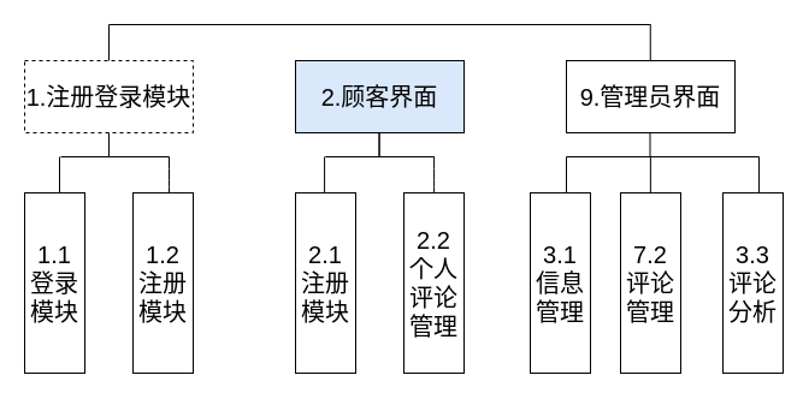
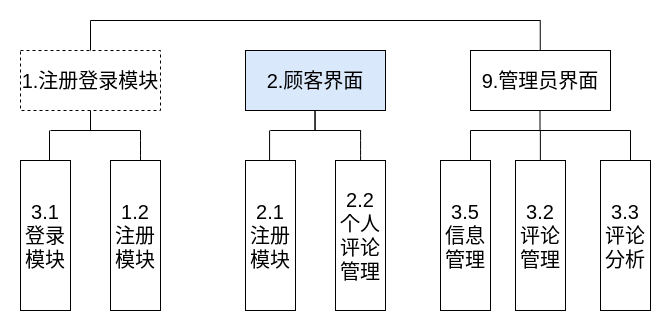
  <mxCell id="0" />
  <mxCell id="1" parent="0" />
  <mxCell id="2" value="&lt;font style=&quot;font-size: 20px&quot;&gt;1.注册登录模块&lt;/font&gt;" style="rounded=0;whiteSpace=wrap;html=1;dashed=1;" vertex="1" parent="1"><mxGeometry x="20" y="50" width="140" height="60" as="geometry" /></mxCell>
  <mxCell id="3" value="&lt;font style=&quot;font-size: 20px&quot;&gt;2.顾客界面&lt;/font&gt;" style="rounded=0;whiteSpace=wrap;html=1;fillColor=#dae8fc;" vertex="1" parent="1"><mxGeometry x="245" y="50" width="140" height="60" as="geometry" /></mxCell>
  <mxCell id="4" value="&lt;font style=&quot;font-size: 20px&quot;&gt;9.管理员界面&lt;/font&gt;" style="rounded=0;whiteSpace=wrap;html=1;" vertex="1" parent="1"><mxGeometry x="470" y="50" width="140" height="60" as="geometry" /></mxCell>
  <mxCell id="5" value="" style="endArrow=none;html=1;" edge="1" parent="1"><mxGeometry width="50" height="50" relative="1" as="geometry"><mxPoint x="90" y="20" as="sourcePoint" /><mxPoint x="540" y="20" as="targetPoint" /></mxGeometry></mxCell>
  <mxCell id="6" value="" style="endArrow=none;html=1;" edge="1" parent="1" target="2"><mxGeometry width="50" height="50" relative="1" as="geometry"><mxPoint x="90" y="20" as="sourcePoint" /><mxPoint x="220" y="30" as="targetPoint" /></mxGeometry></mxCell>
  <mxCell id="7" value="" style="endArrow=none;html=1;" edge="1" parent="1"><mxGeometry width="50" height="50" relative="1" as="geometry"><mxPoint x="539.76" y="20" as="sourcePoint" /><mxPoint x="539.76" y="50" as="targetPoint" /></mxGeometry></mxCell>
- <mxCell id="8" value="&lt;font style=&quot;font-size: 20px&quot;&gt;1.1 登录模块&lt;/font&gt;" style="rounded=0;whiteSpace=wrap;html=1;" vertex="1" parent="1"><mxGeometry x="20" y="160" width="50" height="150" as="geometry" /></mxCell>
+ <mxCell id="8" value="&lt;font style=&quot;font-size: 20px&quot;&gt;3.1 登录模块&lt;/font&gt;" style="rounded=0;whiteSpace=wrap;html=1;" vertex="1" parent="1"><mxGeometry x="20" y="160" width="50" height="150" as="geometry" /></mxCell>
  <mxCell id="9" value="&lt;font style=&quot;font-size: 20px&quot;&gt;1.2 注册模块&lt;/font&gt;" style="rounded=0;whiteSpace=wrap;html=1;" vertex="1" parent="1"><mxGeometry x="110" y="160" width="50" height="150" as="geometry" /></mxCell>
  <mxCell id="10" value="" style="endArrow=none;html=1;" edge="1" parent="1" source="2"><mxGeometry width="50" height="50" relative="1" as="geometry"><mxPoint x="160" y="110" as="sourcePoint" /><mxPoint x="90" y="130" as="targetPoint" /></mxGeometry></mxCell>
  <mxCell id="11" value="" style="endArrow=none;html=1;" edge="1" parent="1"><mxGeometry width="50" height="50" relative="1" as="geometry"><mxPoint x="50" y="130" as="sourcePoint" /><mxPoint x="140" y="130" as="targetPoint" /></mxGeometry></mxCell>
  <mxCell id="12" value="" style="endArrow=none;html=1;" edge="1" parent="1"><mxGeometry width="50" height="50" relative="1" as="geometry"><mxPoint x="140" y="130" as="sourcePoint" /><mxPoint x="140" y="160" as="targetPoint" /><Array as="points"><mxPoint x="140" y="150" /></Array></mxGeometry></mxCell>
  <mxCell id="13" value="" style="endArrow=none;html=1;" edge="1" parent="1"><mxGeometry width="50" height="50" relative="1" as="geometry"><mxPoint x="49" y="130" as="sourcePoint" /><mxPoint x="49" y="160" as="targetPoint" /></mxGeometry></mxCell>
  <mxCell id="14" value="&lt;font style=&quot;font-size: 20px&quot;&gt;2.1 注册模块&lt;/font&gt;" style="rounded=0;whiteSpace=wrap;html=1;" vertex="1" parent="1"><mxGeometry x="245" y="160" width="50" height="150" as="geometry" /></mxCell>
  <mxCell id="15" value="&lt;font style=&quot;font-size: 20px&quot;&gt;2.2 个人评论管理&lt;/font&gt;" style="rounded=0;whiteSpace=wrap;html=1;" vertex="1" parent="1"><mxGeometry x="335" y="160" width="50" height="150" as="geometry" /></mxCell>
  <mxCell id="16" value="" style="endArrow=none;html=1;" edge="1" parent="1"><mxGeometry width="50" height="50" relative="1" as="geometry"><mxPoint x="314.58" y="110" as="sourcePoint" /><mxPoint x="314.58" y="130" as="targetPoint" /></mxGeometry></mxCell>
  <mxCell id="17" value="" style="endArrow=none;html=1;" edge="1" parent="1"><mxGeometry width="50" height="50" relative="1" as="geometry"><mxPoint x="270.08" y="130" as="sourcePoint" /><mxPoint x="360.08" y="130" as="targetPoint" /></mxGeometry></mxCell>
  <mxCell id="18" value="" style="endArrow=none;html=1;" edge="1" parent="1"><mxGeometry width="50" height="50" relative="1" as="geometry"><mxPoint x="360.08" y="130" as="sourcePoint" /><mxPoint x="360.08" y="160" as="targetPoint" /><Array as="points"><mxPoint x="360.08" y="150" /></Array></mxGeometry></mxCell>
  <mxCell id="19" value="" style="endArrow=none;html=1;" edge="1" parent="1"><mxGeometry width="50" height="50" relative="1" as="geometry"><mxPoint x="269.08" y="130" as="sourcePoint" /><mxPoint x="269.08" y="160" as="targetPoint" /></mxGeometry></mxCell>
- <mxCell id="20" value="&lt;font style=&quot;font-size: 20px&quot;&gt;7.2 评论管理&lt;/font&gt;" style="rounded=0;whiteSpace=wrap;html=1;" vertex="1" parent="1"><mxGeometry x="515" y="160" width="50" height="150" as="geometry" /></mxCell>
- <mxCell id="21" value="&lt;font style=&quot;font-size: 20px&quot;&gt;3.1 信息管理&lt;/font&gt;" style="rounded=0;whiteSpace=wrap;html=1;" vertex="1" parent="1"><mxGeometry x="440" y="160" width="50" height="150" as="geometry" /></mxCell>
+ <mxCell id="20" value="&lt;font style=&quot;font-size: 20px&quot;&gt;3.2 评论管理&lt;/font&gt;" style="rounded=0;whiteSpace=wrap;html=1;" vertex="1" parent="1"><mxGeometry x="515" y="160" width="50" height="150" as="geometry" /></mxCell>
+ <mxCell id="21" value="&lt;font style=&quot;font-size: 20px&quot;&gt;3.5 信息管理&lt;/font&gt;" style="rounded=0;whiteSpace=wrap;html=1;" vertex="1" parent="1"><mxGeometry x="440" y="160" width="50" height="150" as="geometry" /></mxCell>
  <mxCell id="22" value="&lt;font style=&quot;font-size: 20px&quot;&gt;3.3 评论分析&lt;/font&gt;" style="rounded=0;whiteSpace=wrap;html=1;" vertex="1" parent="1"><mxGeometry x="600" y="160" width="50" height="150" as="geometry" /></mxCell>
  <mxCell id="23" value="" style="endArrow=none;html=1;" edge="1" parent="1"><mxGeometry width="50" height="50" relative="1" as="geometry"><mxPoint x="314.5" y="110" as="sourcePoint" /><mxPoint x="314.5" y="130" as="targetPoint" /></mxGeometry></mxCell>
  <mxCell id="24" value="" style="endArrow=none;html=1;" edge="1" parent="1"><mxGeometry width="50" height="50" relative="1" as="geometry"><mxPoint x="270" y="130" as="sourcePoint" /><mxPoint x="360" y="130" as="targetPoint" /></mxGeometry></mxCell>
  <mxCell id="25" value="" style="endArrow=none;html=1;" edge="1" parent="1"><mxGeometry width="50" height="50" relative="1" as="geometry"><mxPoint x="470" y="130" as="sourcePoint" /><mxPoint x="470" y="160" as="targetPoint" /></mxGeometry></mxCell>
  <mxCell id="26" value="" style="endArrow=none;html=1;" edge="1" parent="1"><mxGeometry width="50" height="50" relative="1" as="geometry"><mxPoint x="539.5" y="110" as="sourcePoint" /><mxPoint x="539.5" y="130" as="targetPoint" /></mxGeometry></mxCell>
  <mxCell id="27" value="" style="endArrow=none;html=1;" edge="1" parent="1"><mxGeometry width="50" height="50" relative="1" as="geometry"><mxPoint x="470" y="130" as="sourcePoint" /><mxPoint x="630" y="130" as="targetPoint" /></mxGeometry></mxCell>
  <mxCell id="28" value="" style="endArrow=none;html=1;" edge="1" parent="1"><mxGeometry width="50" height="50" relative="1" as="geometry"><mxPoint x="539.86" y="130" as="sourcePoint" /><mxPoint x="539.86" y="160" as="targetPoint" /></mxGeometry></mxCell>
  <mxCell id="29" value="" style="endArrow=none;html=1;" edge="1" parent="1"><mxGeometry width="50" height="50" relative="1" as="geometry"><mxPoint x="630" y="130" as="sourcePoint" /><mxPoint x="630" y="160" as="targetPoint" /></mxGeometry></mxCell>
